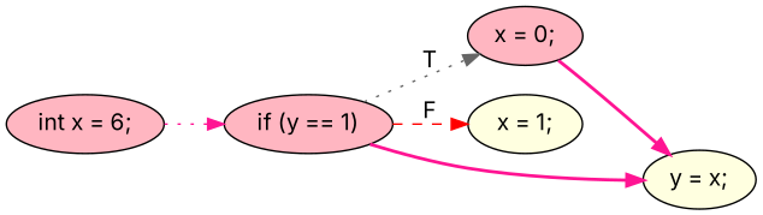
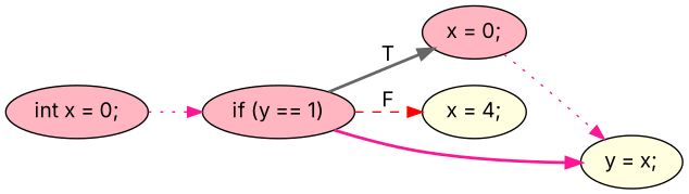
  digraph {
    fontname=Inter
    rankdir=LR
    node [fillcolor=lightpink fontname=Inter style=filled]
    edge [color=deeppink fontname=Inter style=dotted]
-   n1 [label="int x = 6;"]
+   n1 [label="int x = 0;"]
    n2 [label="if (y == 1)"]
    n3 [label="x = 0;"]
-   n4 [fillcolor=lightyellow label="x = 1;"]
+   n4 [fillcolor=lightyellow label="x = 4;"]
    n5 [fillcolor=lightyellow label="y = x;"]
    n1 -> n2
-   n2 -> n3 [color=gray40 label=T]
+   n2 -> n3 [color=gray40 label=T style=bold]
    n2 -> n4 [color=red label=F style=dashed]
    n2 -> n5 [style=bold]
-   n3 -> n5 [style=bold]
+   n3 -> n5
  }
